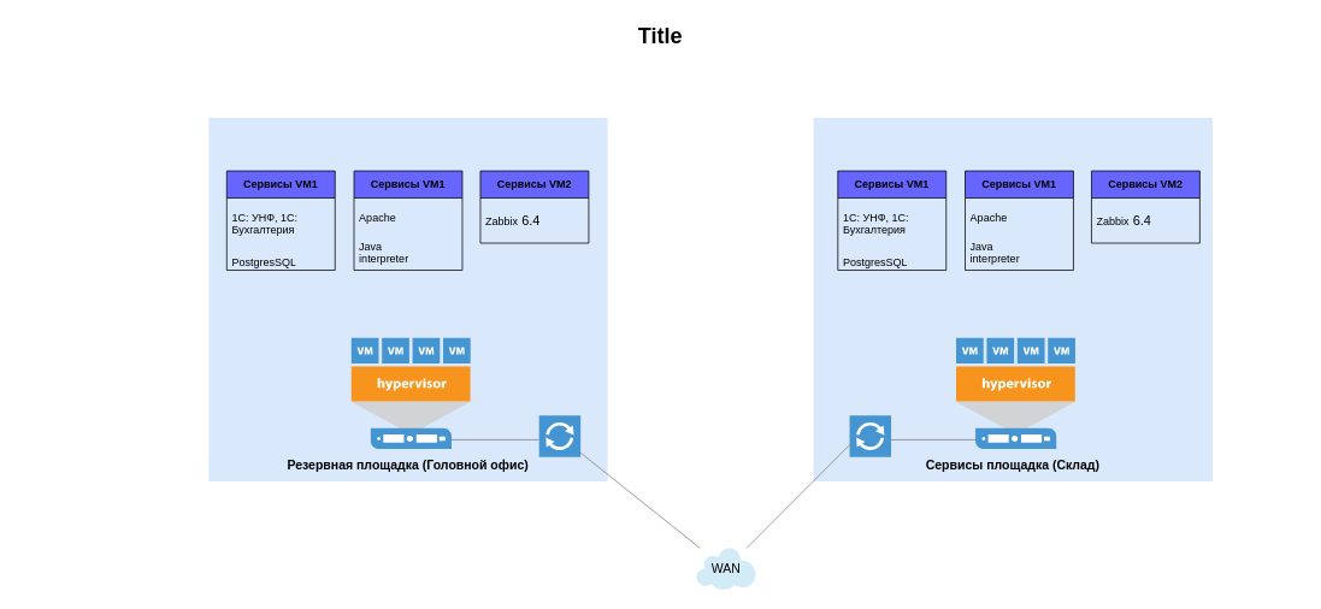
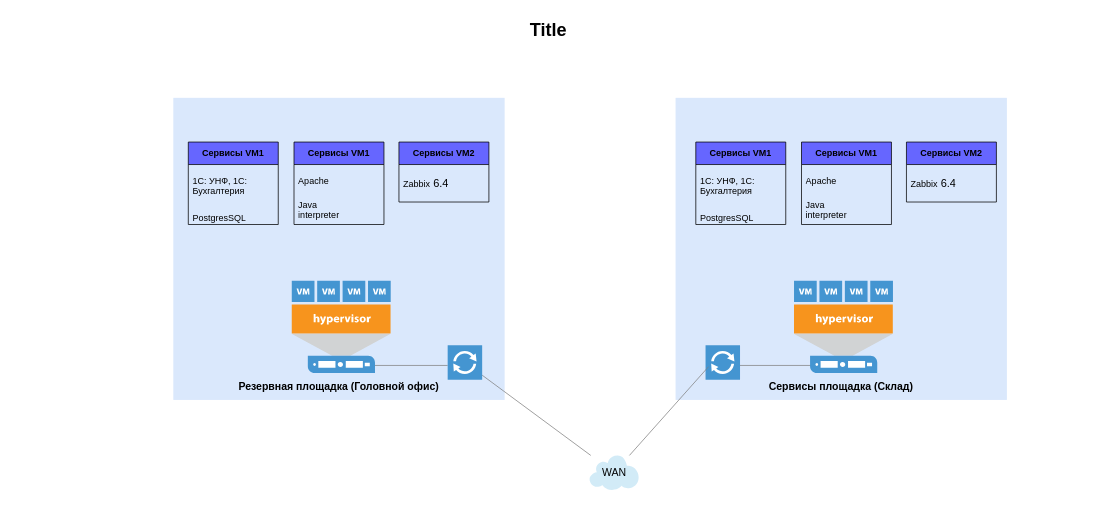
  <mxCell id="0" style=";html=1;" />
  <mxCell id="1" style=";html=1;" parent="0" />
  <mxCell id="2" value="&lt;b&gt;&lt;br&gt;&lt;br&gt;&lt;br&gt;&lt;br&gt;&lt;br&gt;&lt;br&gt;&lt;br&gt;&lt;br&gt;&lt;br&gt;&lt;br&gt;&lt;br&gt;&lt;br&gt;&lt;br&gt;&lt;br&gt;&lt;br&gt;&lt;br&gt;&lt;br&gt;&lt;br&gt;&lt;br&gt;&lt;br&gt;&lt;br&gt;&lt;br&gt;Резервная площадка (Головной офис)&lt;/b&gt;" style="whiteSpace=wrap;html=1;fillColor=#dae8fc;fontSize=14;strokeColor=none;verticalAlign=top;" parent="1" vertex="1"><mxGeometry x="230" y="130" width="442" height="403" as="geometry" /></mxCell>
  <mxCell id="3" style="rounded=0;html=1;startSize=10;endSize=10;jettySize=auto;orthogonalLoop=1;fontSize=14;endArrow=none;endFill=0;strokeColor=#808080;" parent="1" source="5" target="6" edge="1"><mxGeometry relative="1" as="geometry" /></mxCell>
  <mxCell id="4" style="edgeStyle=elbowEdgeStyle;rounded=0;elbow=vertical;html=1;startSize=10;endArrow=none;endFill=0;endSize=10;jettySize=auto;orthogonalLoop=1;strokeColor=#808080;fontSize=14;entryX=0.841;entryY=0.917;entryPerimeter=0;" parent="1" source="5" edge="1"><mxGeometry relative="1" as="geometry"><mxPoint x="496.284" y="487.04" as="targetPoint" /><Array as="points"><mxPoint x="240" y="487" /></Array></mxGeometry></mxCell>
  <mxCell id="5" value="" style="shadow=0;dashed=0;html=1;strokeColor=none;fillColor=#4495D1;labelPosition=center;verticalLabelPosition=bottom;verticalAlign=top;shape=mxgraph.veeam.2d.proxy;fontSize=14;" parent="1" vertex="1"><mxGeometry x="596" y="460" width="46" height="46" as="geometry" /></mxCell>
- <mxCell id="6" value="WAN" style="shadow=0;dashed=0;html=1;strokeColor=none;fillColor=#4495D1;labelPosition=center;verticalLabelPosition=middle;verticalAlign=middle;shape=mxgraph.veeam.2d.cloud;fontSize=14;align=center;" parent="1" vertex="1"><mxGeometry x="770" y="607" width="66" height="46" as="geometry" /></mxCell>
+ <mxCell id="6" value="WAN" style="shadow=0;dashed=0;html=1;strokeColor=none;fillColor=#4495D1;labelPosition=center;verticalLabelPosition=middle;verticalAlign=middle;shape=mxgraph.veeam.2d.cloud;fontSize=14;align=center;" parent="1" vertex="1"><mxGeometry x="785" y="607" width="66" height="46" as="geometry" /></mxCell>
  <mxCell id="7" value="Title" style="text;strokeColor=none;fillColor=none;html=1;fontSize=24;fontStyle=1;verticalAlign=middle;align=center;" parent="1" vertex="1"><mxGeometry x="20" y="20" width="1420" height="40" as="geometry" /></mxCell>
  <mxCell id="8" value="" style="pointerEvents=1;shadow=0;dashed=0;html=1;strokeColor=none;fillColor=#4495D1;labelPosition=center;verticalLabelPosition=bottom;verticalAlign=top;align=center;outlineConnect=0;shape=mxgraph.veeam.virtual_host;" parent="1" vertex="1"><mxGeometry x="388" y="374" width="132" height="123" as="geometry" /></mxCell>
  <mxCell id="9" value="&lt;b&gt;Сервисы VM1&lt;/b&gt;" style="swimlane;fontStyle=0;childLayout=stackLayout;horizontal=1;startSize=30;horizontalStack=0;resizeParent=1;resizeParentMax=0;resizeLast=0;collapsible=1;marginBottom=0;whiteSpace=wrap;html=1;fillColor=#6666FF;" parent="1" vertex="1"><mxGeometry x="250" y="189" width="120" height="110" as="geometry"><mxRectangle x="261" y="320" width="120" height="30" as="alternateBounds" /></mxGeometry></mxCell>
  <mxCell id="10" value="&lt;p class=&quot;MsoCaption&quot;&gt;1C: УНФ, 1С: Бухгалтерия&lt;/p&gt;" style="text;strokeColor=none;fillColor=none;align=left;verticalAlign=middle;spacingLeft=4;spacingRight=4;overflow=hidden;points=[[0,0.5],[1,0.5]];portConstraint=eastwest;rotatable=0;whiteSpace=wrap;html=1;" parent="9" vertex="1"><mxGeometry y="30" width="120" height="50" as="geometry" /></mxCell>
  <mxCell id="11" value="&lt;p class=&quot;MsoCaption&quot;&gt;PostgresSQL&lt;/p&gt;" style="text;strokeColor=none;fillColor=none;align=left;verticalAlign=middle;spacingLeft=4;spacingRight=4;overflow=hidden;points=[[0,0.5],[1,0.5]];portConstraint=eastwest;rotatable=0;whiteSpace=wrap;html=1;" parent="9" vertex="1"><mxGeometry y="80" width="120" height="30" as="geometry" /></mxCell>
  <mxCell id="12" value="&lt;b&gt;Сервисы VM2&lt;/b&gt;" style="swimlane;fontStyle=0;childLayout=stackLayout;horizontal=1;startSize=30;horizontalStack=0;resizeParent=1;resizeParentMax=0;resizeLast=0;collapsible=1;marginBottom=0;whiteSpace=wrap;html=1;fillColor=#6666FF;" parent="1" vertex="1"><mxGeometry x="531" y="189" width="120" height="80" as="geometry"><mxRectangle x="261" y="320" width="120" height="30" as="alternateBounds" /></mxGeometry></mxCell>
  <mxCell id="13" value="&lt;p class=&quot;MsoCaption&quot;&gt;Zabbix&lt;span style=&quot;font-size:11.0pt;line-height:115%;font-family:&amp;quot;Calibri&amp;quot;,sans-serif;&lt;br/&gt;mso-ascii-theme-font:minor-latin;mso-fareast-font-family:Calibri;mso-fareast-theme-font:&lt;br/&gt;minor-latin;mso-hansi-theme-font:minor-latin;mso-bidi-font-family:&amp;quot;Times New Roman&amp;quot;;&lt;br/&gt;mso-bidi-theme-font:minor-bidi;mso-ansi-language:RU;mso-fareast-language:EN-US;&lt;br/&gt;mso-bidi-language:AR-SA&quot;&gt; 6.4&lt;/span&gt;&lt;br&gt;&lt;/p&gt;" style="text;strokeColor=none;fillColor=none;align=left;verticalAlign=middle;spacingLeft=4;spacingRight=4;overflow=hidden;points=[[0,0.5],[1,0.5]];portConstraint=eastwest;rotatable=0;whiteSpace=wrap;html=1;" parent="12" vertex="1"><mxGeometry y="30" width="120" height="50" as="geometry" /></mxCell>
  <mxCell id="14" value="&lt;b&gt;&lt;br&gt;&lt;br&gt;&lt;br&gt;&lt;br&gt;&lt;br&gt;&lt;br&gt;&lt;br&gt;&lt;br&gt;&lt;br&gt;&lt;br&gt;&lt;br&gt;&lt;br&gt;&lt;br&gt;&lt;br&gt;&lt;br&gt;&lt;br&gt;&lt;br&gt;&lt;br&gt;&lt;br&gt;&lt;br&gt;&lt;br&gt;&lt;br&gt;Сервисы площадка (Склад)&lt;/b&gt;" style="whiteSpace=wrap;html=1;fillColor=#dae8fc;fontSize=14;strokeColor=none;verticalAlign=top;" parent="1" vertex="1"><mxGeometry x="900" y="130" width="442" height="403" as="geometry" /></mxCell>
  <mxCell id="15" style="edgeStyle=elbowEdgeStyle;rounded=0;elbow=vertical;html=1;startSize=10;endArrow=none;endFill=0;endSize=10;jettySize=auto;orthogonalLoop=1;strokeColor=#808080;fontSize=14;entryX=0.841;entryY=0.917;entryPerimeter=0;" parent="1" source="16" edge="1"><mxGeometry relative="1" as="geometry"><mxPoint x="1166.284" y="487.04" as="targetPoint" /><Array as="points"><mxPoint x="910" y="487" /></Array></mxGeometry></mxCell>
  <mxCell id="16" value="" style="shadow=0;dashed=0;html=1;strokeColor=none;fillColor=#4495D1;labelPosition=center;verticalLabelPosition=bottom;verticalAlign=top;shape=mxgraph.veeam.2d.proxy;fontSize=14;" parent="1" vertex="1"><mxGeometry x="940" y="460" width="46" height="46" as="geometry" /></mxCell>
  <mxCell id="17" value="" style="pointerEvents=1;shadow=0;dashed=0;html=1;strokeColor=none;fillColor=#4495D1;labelPosition=center;verticalLabelPosition=bottom;verticalAlign=top;align=center;outlineConnect=0;shape=mxgraph.veeam.virtual_host;" parent="1" vertex="1"><mxGeometry x="1058" y="374" width="132" height="123" as="geometry" /></mxCell>
  <mxCell id="18" style="rounded=0;html=1;startSize=10;endSize=10;jettySize=auto;orthogonalLoop=1;fontSize=14;endArrow=none;endFill=0;strokeColor=#808080;exitX=0.087;exitY=0.623;exitDx=0;exitDy=0;exitPerimeter=0;" parent="1" source="16" target="6" edge="1"><mxGeometry relative="1" as="geometry"><mxPoint x="867.804" y="650" as="sourcePoint" /></mxGeometry></mxCell>
  <mxCell id="19" value="&lt;b&gt;Сервисы VM1&lt;/b&gt;" style="swimlane;fontStyle=0;childLayout=stackLayout;horizontal=1;startSize=30;horizontalStack=0;resizeParent=1;resizeParentMax=0;resizeLast=0;collapsible=1;marginBottom=0;whiteSpace=wrap;html=1;fillColor=#6666FF;" vertex="1" parent="1"><mxGeometry x="391" y="189" width="120" height="110" as="geometry"><mxRectangle x="261" y="320" width="120" height="30" as="alternateBounds" /></mxGeometry></mxCell>
  <mxCell id="20" value="&lt;p class=&quot;MsoCaption&quot;&gt;Apache&lt;/p&gt;" style="text;strokeColor=none;fillColor=none;align=left;verticalAlign=middle;spacingLeft=4;spacingRight=4;overflow=hidden;points=[[0,0.5],[1,0.5]];portConstraint=eastwest;rotatable=0;whiteSpace=wrap;html=1;" vertex="1" parent="19"><mxGeometry y="30" width="120" height="32" as="geometry" /></mxCell>
  <mxCell id="21" value="&lt;p class=&quot;MsoCaption&quot;&gt;Java&lt;br/&gt;interpreter&lt;br&gt;&lt;/p&gt;" style="text;strokeColor=none;fillColor=none;align=left;verticalAlign=middle;spacingLeft=4;spacingRight=4;overflow=hidden;points=[[0,0.5],[1,0.5]];portConstraint=eastwest;rotatable=0;whiteSpace=wrap;html=1;" vertex="1" parent="19"><mxGeometry y="62" width="120" height="48" as="geometry" /></mxCell>
  <mxCell id="22" value="&lt;b&gt;Сервисы VM1&lt;/b&gt;" style="swimlane;fontStyle=0;childLayout=stackLayout;horizontal=1;startSize=30;horizontalStack=0;resizeParent=1;resizeParentMax=0;resizeLast=0;collapsible=1;marginBottom=0;whiteSpace=wrap;html=1;fillColor=#6666FF;" vertex="1" parent="1"><mxGeometry x="927" y="189" width="120" height="110" as="geometry"><mxRectangle x="261" y="320" width="120" height="30" as="alternateBounds" /></mxGeometry></mxCell>
  <mxCell id="23" value="&lt;p class=&quot;MsoCaption&quot;&gt;1C: УНФ, 1С: Бухгалтерия&lt;/p&gt;" style="text;strokeColor=none;fillColor=none;align=left;verticalAlign=middle;spacingLeft=4;spacingRight=4;overflow=hidden;points=[[0,0.5],[1,0.5]];portConstraint=eastwest;rotatable=0;whiteSpace=wrap;html=1;" vertex="1" parent="22"><mxGeometry y="30" width="120" height="50" as="geometry" /></mxCell>
  <mxCell id="24" value="&lt;p class=&quot;MsoCaption&quot;&gt;PostgresSQL&lt;/p&gt;" style="text;strokeColor=none;fillColor=none;align=left;verticalAlign=middle;spacingLeft=4;spacingRight=4;overflow=hidden;points=[[0,0.5],[1,0.5]];portConstraint=eastwest;rotatable=0;whiteSpace=wrap;html=1;" vertex="1" parent="22"><mxGeometry y="80" width="120" height="30" as="geometry" /></mxCell>
  <mxCell id="25" value="&lt;b&gt;Сервисы VM2&lt;/b&gt;" style="swimlane;fontStyle=0;childLayout=stackLayout;horizontal=1;startSize=30;horizontalStack=0;resizeParent=1;resizeParentMax=0;resizeLast=0;collapsible=1;marginBottom=0;whiteSpace=wrap;html=1;fillColor=#6666FF;" vertex="1" parent="1"><mxGeometry x="1208" y="189" width="120" height="80" as="geometry"><mxRectangle x="261" y="320" width="120" height="30" as="alternateBounds" /></mxGeometry></mxCell>
  <mxCell id="26" value="&lt;p class=&quot;MsoCaption&quot;&gt;Zabbix&lt;span style=&quot;font-size:11.0pt;line-height:115%;font-family:&amp;quot;Calibri&amp;quot;,sans-serif;&lt;br/&gt;mso-ascii-theme-font:minor-latin;mso-fareast-font-family:Calibri;mso-fareast-theme-font:&lt;br/&gt;minor-latin;mso-hansi-theme-font:minor-latin;mso-bidi-font-family:&amp;quot;Times New Roman&amp;quot;;&lt;br/&gt;mso-bidi-theme-font:minor-bidi;mso-ansi-language:RU;mso-fareast-language:EN-US;&lt;br/&gt;mso-bidi-language:AR-SA&quot;&gt; 6.4&lt;/span&gt;&lt;br&gt;&lt;/p&gt;" style="text;strokeColor=none;fillColor=none;align=left;verticalAlign=middle;spacingLeft=4;spacingRight=4;overflow=hidden;points=[[0,0.5],[1,0.5]];portConstraint=eastwest;rotatable=0;whiteSpace=wrap;html=1;" vertex="1" parent="25"><mxGeometry y="30" width="120" height="50" as="geometry" /></mxCell>
  <mxCell id="27" value="&lt;b&gt;Сервисы VM1&lt;/b&gt;" style="swimlane;fontStyle=0;childLayout=stackLayout;horizontal=1;startSize=30;horizontalStack=0;resizeParent=1;resizeParentMax=0;resizeLast=0;collapsible=1;marginBottom=0;whiteSpace=wrap;html=1;fillColor=#6666FF;" vertex="1" parent="1"><mxGeometry x="1068" y="189" width="120" height="110" as="geometry"><mxRectangle x="261" y="320" width="120" height="30" as="alternateBounds" /></mxGeometry></mxCell>
  <mxCell id="28" value="&lt;p class=&quot;MsoCaption&quot;&gt;Apache&lt;/p&gt;" style="text;strokeColor=none;fillColor=none;align=left;verticalAlign=middle;spacingLeft=4;spacingRight=4;overflow=hidden;points=[[0,0.5],[1,0.5]];portConstraint=eastwest;rotatable=0;whiteSpace=wrap;html=1;" vertex="1" parent="27"><mxGeometry y="30" width="120" height="32" as="geometry" /></mxCell>
  <mxCell id="29" value="&lt;p class=&quot;MsoCaption&quot;&gt;Java&lt;br/&gt;interpreter&lt;br&gt;&lt;/p&gt;" style="text;strokeColor=none;fillColor=none;align=left;verticalAlign=middle;spacingLeft=4;spacingRight=4;overflow=hidden;points=[[0,0.5],[1,0.5]];portConstraint=eastwest;rotatable=0;whiteSpace=wrap;html=1;" vertex="1" parent="27"><mxGeometry y="62" width="120" height="48" as="geometry" /></mxCell>
